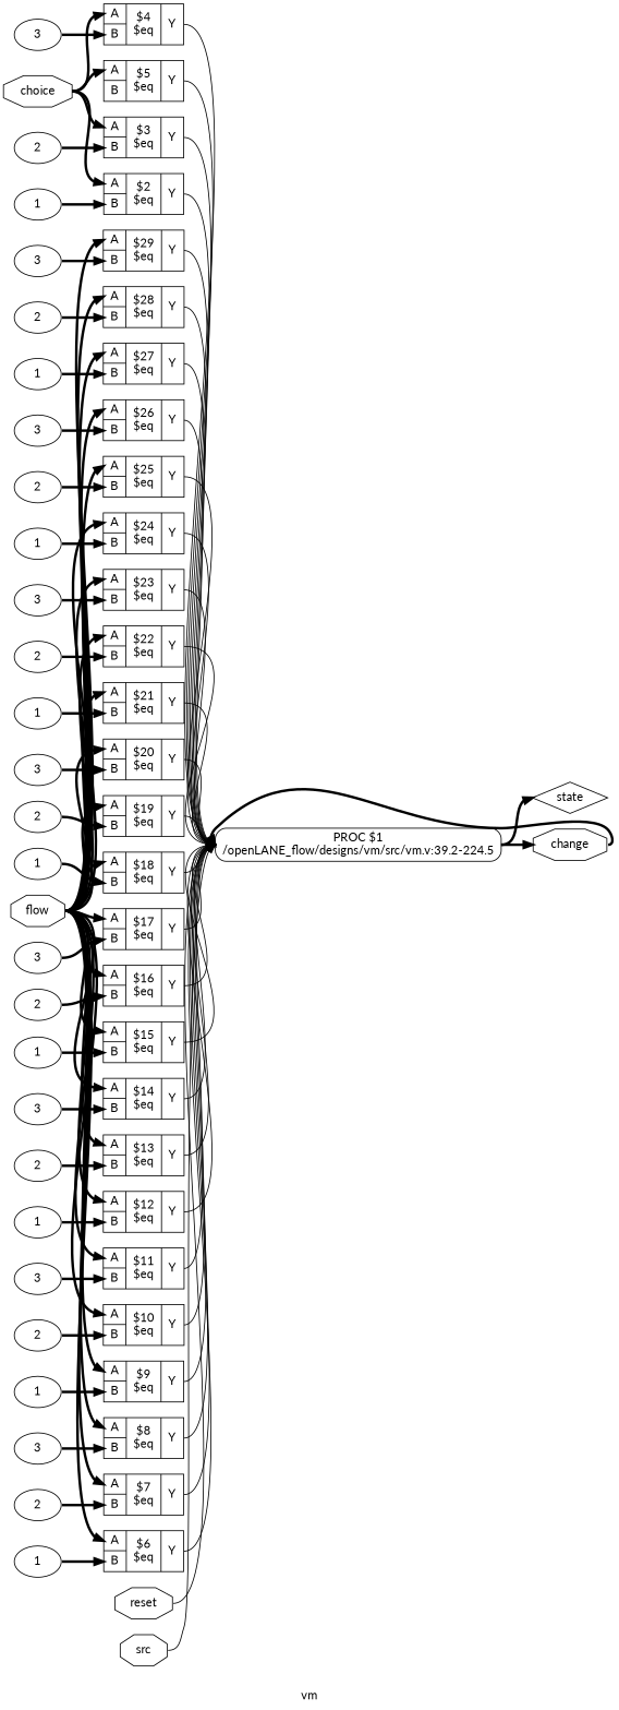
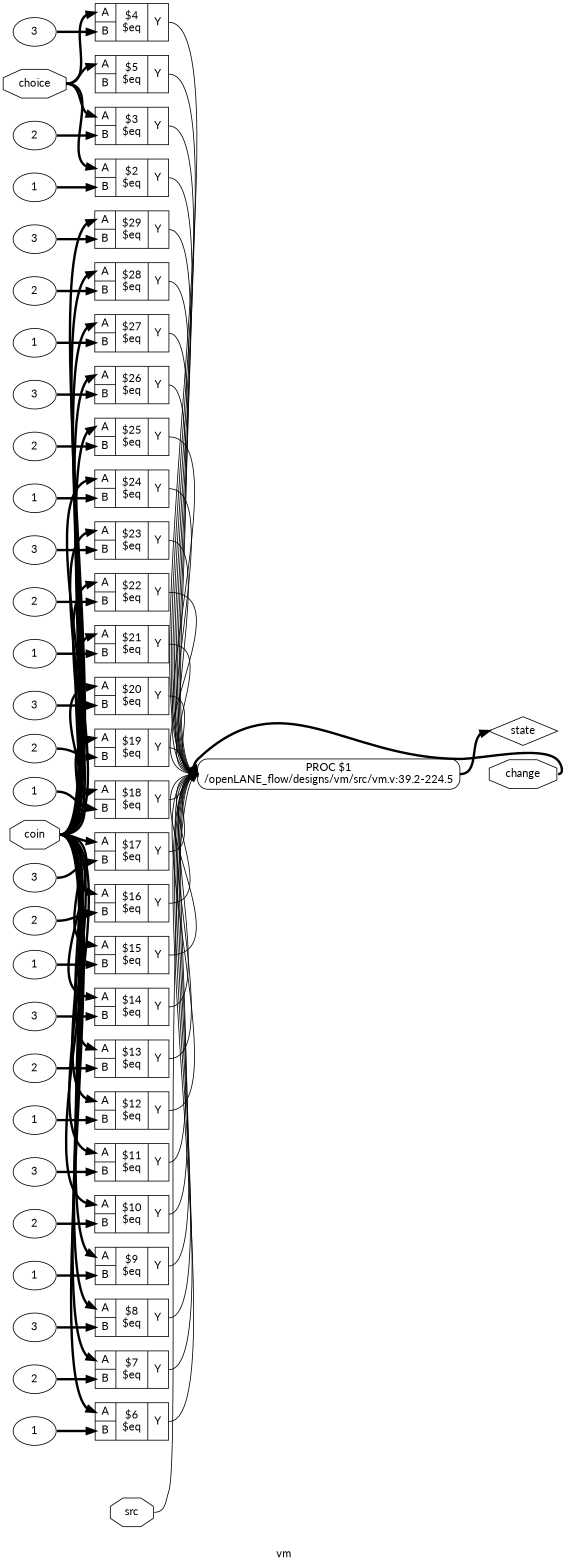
  digraph {
    fontname=Lato
    label=vm
    rankdir=LR
    remincross=true
    node [fontname=Lato shape=record]
    edge [color=black fontname=Lato headport=w style="setlinewidth(3)" tailport=e]
    n1 [color=black fontcolor=black label=state shape=diamond]
    n2 [label="PROC $1\n/openLANE_flow/designs/vm/src/vm.v:39.2-224.5" shape=box style=rounded]
    n3 [color=black fontcolor=black label=change shape=octagon]
    n4 [color=black fontcolor=black label=choice shape=octagon]
    n5 [label="{{<p39> A|<p40> B}|$5\n$eq|{<p41> Y}}"]
    n6 [label="{{<p39> A|<p40> B}|$4\n$eq|{<p41> Y}}"]
    n7 [label="{{<p39> A|<p40> B}|$3\n$eq|{<p41> Y}}"]
    n8 [label="{{<p39> A|<p40> B}|$2\n$eq|{<p41> Y}}"]
-   n9 [color=black fontcolor=black label=flow shape=octagon]
+   n9 [color=black fontcolor=black label=coin shape=octagon]
    n10 [label="{{<p39> A|<p40> B}|$29\n$eq|{<p41> Y}}"]
    n11 [label="{{<p39> A|<p40> B}|$28\n$eq|{<p41> Y}}"]
    n12 [label="{{<p39> A|<p40> B}|$27\n$eq|{<p41> Y}}"]
    n13 [label="{{<p39> A|<p40> B}|$26\n$eq|{<p41> Y}}"]
    n14 [label="{{<p39> A|<p40> B}|$25\n$eq|{<p41> Y}}"]
    n15 [label="{{<p39> A|<p40> B}|$24\n$eq|{<p41> Y}}"]
    n16 [label="{{<p39> A|<p40> B}|$23\n$eq|{<p41> Y}}"]
    n17 [label="{{<p39> A|<p40> B}|$22\n$eq|{<p41> Y}}"]
    n18 [label="{{<p39> A|<p40> B}|$21\n$eq|{<p41> Y}}"]
    n19 [label="{{<p39> A|<p40> B}|$20\n$eq|{<p41> Y}}"]
    n20 [label="{{<p39> A|<p40> B}|$19\n$eq|{<p41> Y}}"]
    n21 [label="{{<p39> A|<p40> B}|$18\n$eq|{<p41> Y}}"]
    n22 [label="{{<p39> A|<p40> B}|$17\n$eq|{<p41> Y}}"]
    n23 [label="{{<p39> A|<p40> B}|$16\n$eq|{<p41> Y}}"]
    n24 [label="{{<p39> A|<p40> B}|$15\n$eq|{<p41> Y}}"]
    n25 [label="{{<p39> A|<p40> B}|$14\n$eq|{<p41> Y}}"]
    n26 [label="{{<p39> A|<p40> B}|$13\n$eq|{<p41> Y}}"]
    n27 [label="{{<p39> A|<p40> B}|$12\n$eq|{<p41> Y}}"]
    n28 [label="{{<p39> A|<p40> B}|$11\n$eq|{<p41> Y}}"]
    n29 [label="{{<p39> A|<p40> B}|$10\n$eq|{<p41> Y}}"]
    n30 [label="{{<p39> A|<p40> B}|$9\n$eq|{<p41> Y}}"]
    n31 [label="{{<p39> A|<p40> B}|$8\n$eq|{<p41> Y}}"]
    n32 [label="{{<p39> A|<p40> B}|$7\n$eq|{<p41> Y}}"]
    n33 [label="{{<p39> A|<p40> B}|$6\n$eq|{<p41> Y}}"]
-   n34 [color=black fontcolor=black label=reset shape=octagon]
    n35 [color=black fontcolor=black label=src shape=octagon]
    n36 [label=3 shape=""]
    n37 [label=2 shape=""]
    n38 [label=1 shape=""]
    n39 [label=3 shape=""]
    n40 [label=2 shape=""]
    n41 [label=1 shape=""]
    n42 [label=3 shape=""]
    n43 [label=2 shape=""]
    n44 [label=1 shape=""]
    n45 [label=3 shape=""]
    n46 [label=2 shape=""]
    n47 [label=1 shape=""]
    n48 [label=3 shape=""]
    n49 [label=2 shape=""]
    n50 [label=1 shape=""]
    n51 [label=3 shape=""]
    n52 [label=2 shape=""]
    n53 [label=1 shape=""]
    n54 [label=3 shape=""]
    n55 [label=2 shape=""]
    n56 [label=1 shape=""]
    n57 [label=3 shape=""]
    n58 [label=2 shape=""]
    n59 [label=1 shape=""]
    n60 [label=3 shape=""]
    n61 [label=2 shape=""]
    n62 [label=1 shape=""]
    n2 -> n1
-   n2 -> n3
    n3 -> n2
    n4 -> n5 [headport="p39:w"]
    n4 -> n6 [headport="p39:w"]
    n4 -> n7 [headport="p39:w"]
    n4 -> n8 [headport="p39:w"]
    n5 -> n2 [tailport="p41:e" style=""]
    n6 -> n2 [tailport="p41:e" style=""]
    n7 -> n2 [tailport="p41:e" style=""]
    n8 -> n2 [tailport="p41:e" style=""]
    n9 -> n10 [headport="p39:w"]
    n9 -> n11 [headport="p39:w"]
    n9 -> n12 [headport="p39:w"]
    n9 -> n13 [headport="p39:w"]
    n9 -> n14 [headport="p39:w"]
    n9 -> n15 [headport="p39:w"]
    n9 -> n16 [headport="p39:w"]
    n9 -> n17 [headport="p39:w"]
    n9 -> n18 [headport="p39:w"]
    n9 -> n19 [headport="p39:w"]
    n9 -> n20 [headport="p39:w"]
    n9 -> n21 [headport="p39:w"]
    n9 -> n22 [headport="p39:w"]
    n9 -> n23 [headport="p39:w"]
    n9 -> n24 [headport="p39:w"]
    n9 -> n25 [headport="p39:w"]
    n9 -> n26 [headport="p39:w"]
    n9 -> n27 [headport="p39:w"]
    n9 -> n28 [headport="p39:w"]
    n9 -> n29 [headport="p39:w"]
    n9 -> n30 [headport="p39:w"]
    n9 -> n31 [headport="p39:w"]
    n9 -> n32 [headport="p39:w"]
    n9 -> n33 [headport="p39:w"]
    n10 -> n2 [tailport="p41:e" style=""]
    n11 -> n2 [tailport="p41:e" style=""]
    n12 -> n2 [tailport="p41:e" style=""]
    n13 -> n2 [tailport="p41:e" style=""]
    n14 -> n2 [tailport="p41:e" style=""]
    n15 -> n2 [tailport="p41:e" style=""]
    n16 -> n2 [tailport="p41:e" style=""]
    n17 -> n2 [tailport="p41:e" style=""]
    n18 -> n2 [tailport="p41:e" style=""]
    n19 -> n2 [tailport="p41:e" style=""]
    n20 -> n2 [tailport="p41:e" style=""]
    n21 -> n2 [tailport="p41:e" style=""]
    n22 -> n2 [tailport="p41:e" style=""]
    n23 -> n2 [tailport="p41:e" style=""]
    n24 -> n2 [tailport="p41:e" style=""]
    n25 -> n2 [tailport="p41:e" style=""]
    n26 -> n2 [tailport="p41:e" style=""]
    n27 -> n2 [tailport="p41:e" style=""]
    n28 -> n2 [tailport="p41:e" style=""]
    n29 -> n2 [tailport="p41:e" style=""]
    n30 -> n2 [tailport="p41:e" style=""]
    n31 -> n2 [tailport="p41:e" style=""]
    n32 -> n2 [tailport="p41:e" style=""]
    n33 -> n2 [tailport="p41:e" style=""]
-   n34 -> n2 [style=""]
    n35 -> n2 [style=""]
    n36 -> n10 [headport="p40:w"]
    n37 -> n11 [headport="p40:w"]
    n38 -> n12 [headport="p40:w"]
    n39 -> n13 [headport="p40:w"]
    n40 -> n14 [headport="p40:w"]
    n41 -> n15 [headport="p40:w"]
    n42 -> n16 [headport="p40:w"]
    n43 -> n17 [headport="p40:w"]
    n44 -> n18 [headport="p40:w"]
    n45 -> n19 [headport="p40:w"]
    n46 -> n20 [headport="p40:w"]
    n47 -> n21 [headport="p40:w"]
    n48 -> n22 [headport="p40:w"]
    n49 -> n23 [headport="p40:w"]
    n50 -> n24 [headport="p40:w"]
    n51 -> n25 [headport="p40:w"]
    n52 -> n26 [headport="p40:w"]
    n53 -> n27 [headport="p40:w"]
    n54 -> n28 [headport="p40:w"]
    n55 -> n29 [headport="p40:w"]
    n56 -> n30 [headport="p40:w"]
    n57 -> n31 [headport="p40:w"]
    n58 -> n32 [headport="p40:w"]
    n59 -> n33 [headport="p40:w"]
    n60 -> n6 [headport="p40:w"]
    n61 -> n7 [headport="p40:w"]
    n62 -> n8 [headport="p40:w"]
  }
